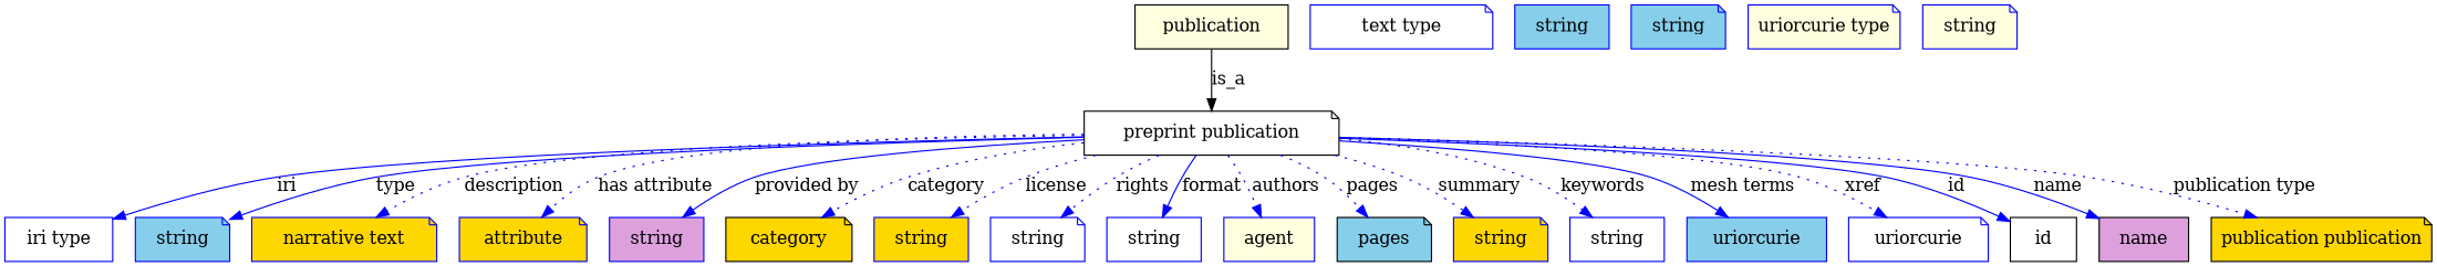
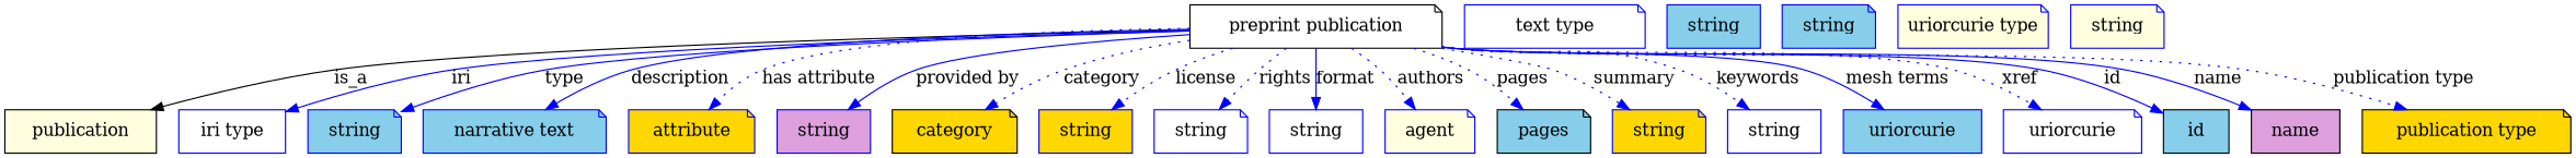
  digraph {
    node [fillcolor=white shape=note style=filled color=blue]
    edge [style=dotted color=blue]
    n1 [height=0.5 label="preprint publication" width=2.8886 color=""]
    publication [fillcolor=lightyellow height=0.5 shape=box width=1.7332 color=""]
    n3 [height=0.5 label="iri type" shape=box width=1.2277]
    n4 [fillcolor=skyblue height=0.5 label=string width=1.0652]
-   n5 [fillcolor=gold height=0.5 label="narrative text" width=2.0943]
+   n5 [fillcolor=skyblue height=0.5 label="narrative text" width=2.0943]
    n6 [fillcolor=gold height=0.5 label=attribute width=1.4443]
    n7 [fillcolor=plum height=0.5 label=string shape=box width=1.0652]
    category [fillcolor=gold height=0.5 width=1.4263 color=""]
    n9 [fillcolor=gold height=0.5 label=string shape=box width=1.0652]
    n10 [height=0.5 label=string width=1.0652]
    n11 [height=0.5 label=string shape=box width=1.0652]
-   n12 [fillcolor=lightyellow height=0.5 label=agent shape=box width=1.0291]
+   n12 [fillcolor=lightyellow height=0.5 label=agent width=1.0291]
    pages [fillcolor=skyblue height=0.5 width=1.0652 color=""]
    n14 [fillcolor=gold height=0.5 label=string width=1.0652]
    n15 [height=0.5 label=string shape=box width=1.0652]
    n16 [fillcolor=skyblue height=0.5 label=uriorcurie shape=box width=1.5887]
    n17 [height=0.5 label=uriorcurie width=1.5887]
-   id [height=0.5 shape=box width=0.75 color=""]
+   id [fillcolor=skyblue height=0.5 shape=box width=0.75 color=""]
    name [fillcolor=plum height=0.5 shape=box width=1.011 color=""]
-   "publication type" [fillcolor=gold height=0.5 width=2.3831 label="publication publication" color=""]
+   "publication type" [fillcolor=gold height=0.5 width=2.3831 color=""]
    n21 [height=0.5 label="text type" width=2.0762]
    n22 [fillcolor=skyblue height=0.5 label=string shape=box width=1.0652]
    n23 [fillcolor=skyblue height=0.5 label=string width=1.0652]
    n24 [fillcolor=lightyellow height=0.5 label="uriorcurie type" width=1.5707]
    n25 [fillcolor=lightyellow height=0.5 label=string width=1.0652]
-   publication -> n1 [label=is_a style=solid color=""]
+   n1 -> publication [label=is_a style=solid color=""]
    n1 -> n3 [label=iri style=solid]
    n1 -> n4 [label=type style=solid]
-   n1 -> n5 [label=description]
+   n1 -> n5 [label=description style=solid]
    n1 -> n6 [label="has attribute"]
    n1 -> n7 [label="provided by" style=solid]
    n1 -> category [label=category]
    n1 -> n9 [label=license]
    n1 -> n10 [label=rights]
    n1 -> n11 [label=format style=solid]
    n1 -> n12 [label=authors]
    n1 -> pages [label=pages]
    n1 -> n14 [label=summary]
    n1 -> n15 [label=keywords]
    n1 -> n16 [label="mesh terms" style=solid]
    n1 -> n17 [label=xref]
    n1 -> id [label=id style=solid]
    n1 -> name [label=name style=solid]
    n1 -> "publication type" [label="publication type"]
  }
